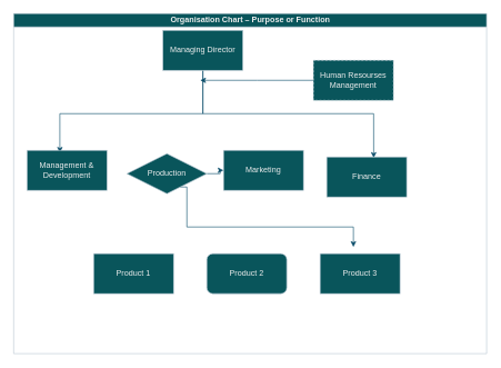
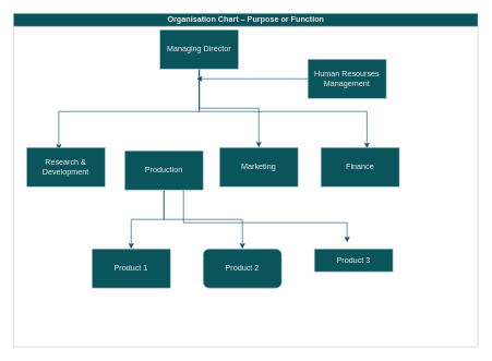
  <mxCell id="0" />
  <mxCell id="1" parent="0" />
  <mxCell id="2" value="Organisation Chart – Purpose or Function" style="swimlane;html=1;startSize=20;horizontal=1;containerType=tree;glass=0;labelBackgroundColor=none;fillColor=#09555B;strokeColor=#BAC8D3;fontColor=#EEEEEE;" parent="1" vertex="1"><mxGeometry x="20" y="20" width="710" height="510" as="geometry" /></mxCell>
  <mxCell id="3" style="edgeStyle=orthogonalEdgeStyle;rounded=0;orthogonalLoop=1;jettySize=auto;html=1;entryX=0.411;entryY=0.059;entryDx=0;entryDy=0;entryPerimeter=0;labelBackgroundColor=none;fontColor=default;strokeColor=#0B4D6A;" edge="1" parent="2" source="6" target="7"><mxGeometry relative="1" as="geometry"><Array as="points"><mxPoint x="284" y="150" /><mxPoint x="69" y="150" /></Array></mxGeometry></mxCell>
+ <mxCell id="4" style="edgeStyle=orthogonalEdgeStyle;rounded=0;orthogonalLoop=1;jettySize=auto;html=1;entryX=0.5;entryY=0;entryDx=0;entryDy=0;labelBackgroundColor=none;fontColor=default;strokeColor=#0B4D6A;" edge="1" parent="2" source="6" target="13"><mxGeometry relative="1" as="geometry" /></mxCell>
  <mxCell id="5" style="edgeStyle=orthogonalEdgeStyle;rounded=0;orthogonalLoop=1;jettySize=auto;html=1;entryX=0.587;entryY=0.022;entryDx=0;entryDy=0;entryPerimeter=0;labelBackgroundColor=none;fontColor=default;strokeColor=#0B4D6A;" edge="1" parent="2" source="6" target="12"><mxGeometry relative="1" as="geometry"><Array as="points"><mxPoint x="284" y="150" /><mxPoint x="540" y="150" /></Array></mxGeometry></mxCell>
  <mxCell id="6" value="Managing Director" style="rounded=0;whiteSpace=wrap;html=1;labelBackgroundColor=none;fillColor=#09555B;strokeColor=#BAC8D3;fontColor=#EEEEEE;" vertex="1" parent="2"><mxGeometry x="224" y="25" width="120" height="60" as="geometry" /></mxCell>
- <mxCell id="7" value="Management &amp;amp; Development" style="rounded=0;whiteSpace=wrap;html=1;labelBackgroundColor=none;fillColor=#09555B;strokeColor=#BAC8D3;fontColor=#EEEEEE;" vertex="1" parent="2"><mxGeometry x="20" y="205" width="120" height="60" as="geometry" /></mxCell>
- <mxCell id="8" style="edgeStyle=orthogonalEdgeStyle;rounded=0;orthogonalLoop=1;jettySize=auto;html=1;labelBackgroundColor=none;fontColor=default;strokeColor=#0B4D6A;" edge="1" parent="2" source="11" target="13"><mxGeometry relative="1" as="geometry" /></mxCell>
+ <mxCell id="7" value="Research &amp;amp; Development" style="rounded=0;whiteSpace=wrap;html=1;labelBackgroundColor=none;fillColor=#09555B;strokeColor=#BAC8D3;fontColor=#EEEEEE;" vertex="1" parent="2"><mxGeometry x="20" y="205" width="120" height="60" as="geometry" /></mxCell>
+ <mxCell id="8" style="edgeStyle=orthogonalEdgeStyle;rounded=0;orthogonalLoop=1;jettySize=auto;html=1;labelBackgroundColor=none;fontColor=default;strokeColor=#0B4D6A;" edge="1" parent="2" source="11" target="16"><mxGeometry relative="1" as="geometry" /></mxCell>
+ <mxCell id="9" style="edgeStyle=orthogonalEdgeStyle;rounded=0;orthogonalLoop=1;jettySize=auto;html=1;entryX=0.5;entryY=0;entryDx=0;entryDy=0;labelBackgroundColor=none;fontColor=default;strokeColor=#0B4D6A;" edge="1" parent="2" source="11" target="18"><mxGeometry relative="1" as="geometry" /></mxCell>
  <mxCell id="10" style="edgeStyle=orthogonalEdgeStyle;rounded=0;orthogonalLoop=1;jettySize=auto;html=1;exitX=0.75;exitY=1;exitDx=0;exitDy=0;labelBackgroundColor=none;fontColor=default;strokeColor=#0B4D6A;" edge="1" parent="2" source="11"><mxGeometry relative="1" as="geometry"><mxPoint x="280" y="230" as="sourcePoint" /><mxPoint x="510" y="350" as="targetPoint" /><Array as="points"><mxPoint x="260" y="320" /><mxPoint x="510" y="320" /></Array></mxGeometry></mxCell>
- <mxCell id="11" value="Production" style="rhombus;whiteSpace=wrap;html=1;labelBackgroundColor=none;fillColor=#09555B;strokeColor=#BAC8D3;fontColor=#EEEEEE;" vertex="1" parent="2"><mxGeometry x="170" y="210" width="120" height="60" as="geometry" /></mxCell>
- <mxCell id="12" value="Finance" style="rounded=0;whiteSpace=wrap;html=1;labelBackgroundColor=none;fillColor=#09555B;strokeColor=#BAC8D3;fontColor=#EEEEEE;" vertex="1" parent="2"><mxGeometry x="470.0" y="215" width="120" height="60" as="geometry" /></mxCell>
+ <mxCell id="11" value="Production" style="rounded=0;whiteSpace=wrap;html=1;labelBackgroundColor=none;fillColor=#09555B;strokeColor=#BAC8D3;fontColor=#EEEEEE;" vertex="1" parent="2"><mxGeometry x="170" y="210" width="120" height="60" as="geometry" /></mxCell>
+ <mxCell id="12" value="Finance" style="rounded=0;whiteSpace=wrap;html=1;labelBackgroundColor=none;fillColor=#09555B;strokeColor=#BAC8D3;fontColor=#EEEEEE;" vertex="1" parent="2"><mxGeometry x="470.0" y="205" width="120" height="60" as="geometry" /></mxCell>
  <mxCell id="13" value="Marketing" style="rounded=0;whiteSpace=wrap;html=1;labelBackgroundColor=none;fillColor=#09555B;strokeColor=#BAC8D3;fontColor=#EEEEEE;" vertex="1" parent="2"><mxGeometry x="315" y="205" width="120" height="60" as="geometry" /></mxCell>
  <mxCell id="14" style="edgeStyle=orthogonalEdgeStyle;rounded=0;orthogonalLoop=1;jettySize=auto;html=1;labelBackgroundColor=none;fontColor=default;strokeColor=#0B4D6A;" edge="1" parent="2" source="15"><mxGeometry relative="1" as="geometry"><mxPoint x="280" y="100" as="targetPoint" /></mxGeometry></mxCell>
- <mxCell id="15" value="Human Resourses Management" style="rounded=0;whiteSpace=wrap;html=1;labelBackgroundColor=none;fillColor=#09555B;strokeColor=#BAC8D3;fontColor=#EEEEEE;dashed=1;" vertex="1" parent="2"><mxGeometry x="450" y="70" width="120" height="60" as="geometry" /></mxCell>
+ <mxCell id="15" value="Human Resourses Management" style="rounded=0;whiteSpace=wrap;html=1;labelBackgroundColor=none;fillColor=#09555B;strokeColor=#BAC8D3;fontColor=#EEEEEE;" vertex="1" parent="2"><mxGeometry x="450" y="70" width="120" height="60" as="geometry" /></mxCell>
  <mxCell id="16" value="Product 1" style="rounded=0;whiteSpace=wrap;html=1;labelBackgroundColor=none;fillColor=#09555B;strokeColor=#BAC8D3;fontColor=#EEEEEE;" vertex="1" parent="2"><mxGeometry x="120" y="360" width="120" height="60" as="geometry" /></mxCell>
- <mxCell id="17" value="Product 3" style="rounded=0;whiteSpace=wrap;html=1;labelBackgroundColor=none;fillColor=#09555B;strokeColor=#BAC8D3;fontColor=#EEEEEE;" vertex="1" parent="2"><mxGeometry x="460" y="360" width="120" height="60" as="geometry" /></mxCell>
+ <mxCell id="17" value="Product 3" style="rounded=0;whiteSpace=wrap;html=1;labelBackgroundColor=none;fillColor=#09555B;strokeColor=#BAC8D3;fontColor=#EEEEEE;" vertex="1" parent="2"><mxGeometry x="460" y="360" width="120" height="35" as="geometry" /></mxCell>
  <mxCell id="18" value="Product 2" style="whiteSpace=wrap;html=1;labelBackgroundColor=none;fillColor=#09555B;strokeColor=#BAC8D3;fontColor=#EEEEEE;rounded=1;" vertex="1" parent="2"><mxGeometry x="290" y="360" width="120" height="60" as="geometry" /></mxCell>
